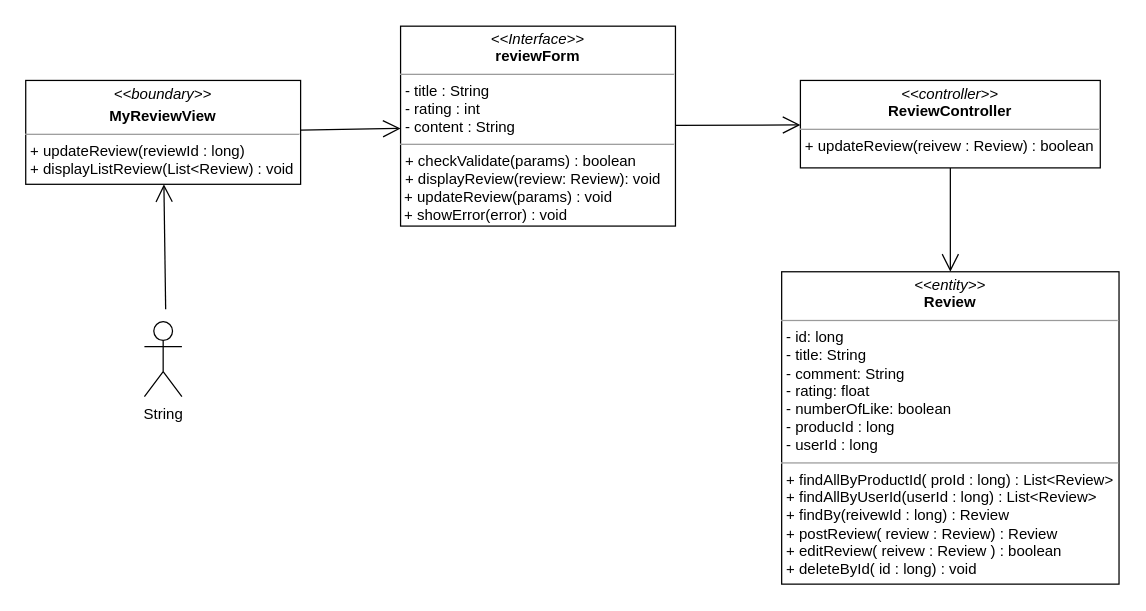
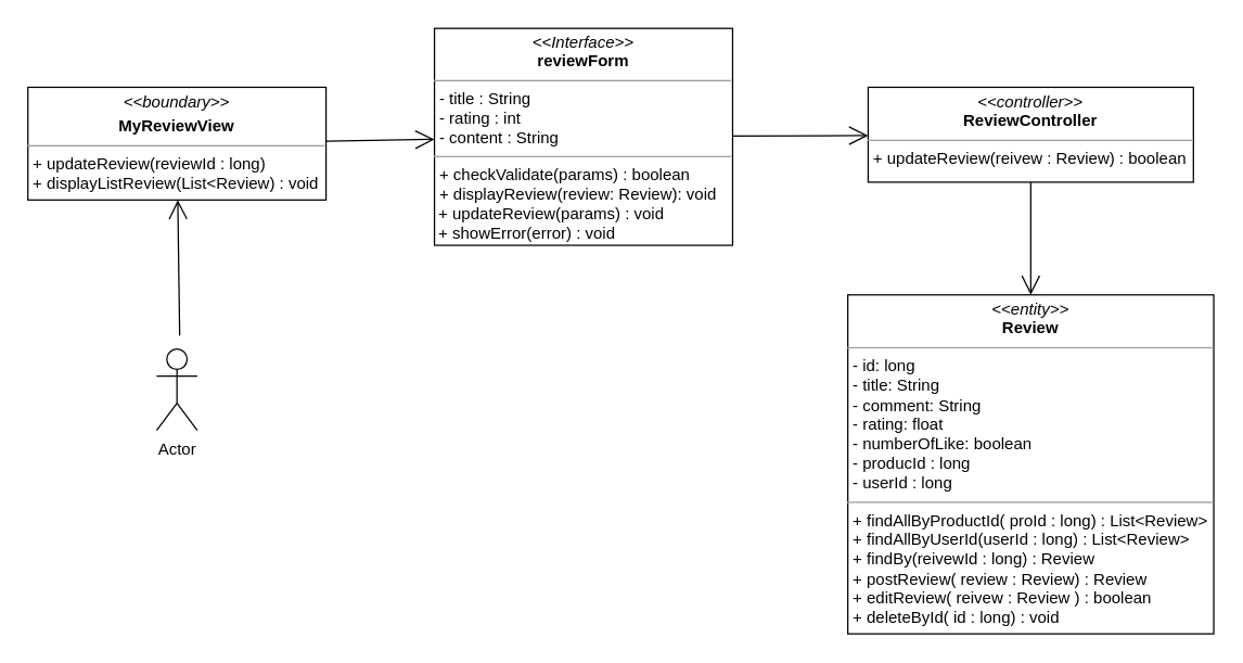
  <mxCell id="0" />
  <mxCell id="1" parent="0" />
  <mxCell id="2" value="" style="endArrow=open;endFill=1;endSize=12;html=1;" edge="1" parent="1" source="10" target="6"><mxGeometry width="160" relative="1" as="geometry"><mxPoint x="220" y="101.285" as="sourcePoint" /><mxPoint x="580" y="107" as="targetPoint" /></mxGeometry></mxCell>
  <mxCell id="3" value="&lt;p style=&quot;margin: 0px ; margin-top: 4px ; text-align: center&quot;&gt;&lt;i&gt;&amp;lt;&amp;lt;entity&amp;gt;&amp;gt;&lt;/i&gt;&lt;br&gt;&lt;b&gt;Review&lt;/b&gt;&lt;/p&gt;&lt;hr size=&quot;1&quot;&gt;&lt;p style=&quot;margin: 0px ; margin-left: 4px&quot;&gt;- id: long&lt;/p&gt;&lt;p style=&quot;margin: 0px ; margin-left: 4px&quot;&gt;- title: String&lt;br&gt;- comment: String&lt;/p&gt;&lt;p style=&quot;margin: 0px ; margin-left: 4px&quot;&gt;- rating: float&lt;/p&gt;&lt;p style=&quot;margin: 0px ; margin-left: 4px&quot;&gt;- numberOfLike: boolean&lt;/p&gt;&lt;p style=&quot;margin: 0px ; margin-left: 4px&quot;&gt;- producId : long&lt;/p&gt;&lt;p style=&quot;margin: 0px ; margin-left: 4px&quot;&gt;- userId : long&lt;/p&gt;&lt;hr size=&quot;1&quot;&gt;&lt;p style=&quot;margin: 0px 0px 0px 4px&quot;&gt;+ findAllByProductId( proId : long) : List&amp;lt;Review&amp;gt;&lt;/p&gt;&lt;p style=&quot;margin: 0px 0px 0px 4px&quot;&gt;+ findAllByUserId(userId : long) : List&amp;lt;Review&amp;gt;&lt;/p&gt;&lt;p style=&quot;margin: 0px 0px 0px 4px&quot;&gt;+ findBy(reivewId : long) : Review&lt;/p&gt;&lt;p style=&quot;margin: 0px 0px 0px 4px&quot;&gt;+ postReview( review : Review) : Review&lt;/p&gt;&lt;p style=&quot;margin: 0px 0px 0px 4px&quot;&gt;+ editReview( reivew : Review ) : boolean&lt;/p&gt;&lt;p style=&quot;margin: 0px 0px 0px 4px&quot;&gt;+ deleteById( id : long) : void&lt;/p&gt;" style="verticalAlign=top;align=left;overflow=fill;fontSize=12;fontFamily=Helvetica;html=1;" vertex="1" parent="1"><mxGeometry x="625" y="217" width="270" height="250" as="geometry" /></mxCell>
  <mxCell id="4" value="&lt;p style=&quot;margin: 0px ; margin-top: 4px ; text-align: center&quot;&gt;&lt;i&gt;&amp;lt;&amp;lt;controller&amp;gt;&amp;gt;&lt;/i&gt;&lt;br&gt;&lt;b&gt;ReviewController&lt;/b&gt;&lt;br&gt;&lt;/p&gt;&lt;hr size=&quot;1&quot;&gt;&lt;p style=&quot;margin: 0px ; margin-left: 4px&quot;&gt;&lt;span&gt;+ updateReview(reivew : Review) : boolean&lt;/span&gt;&lt;/p&gt;" style="verticalAlign=top;align=left;overflow=fill;fontSize=12;fontFamily=Helvetica;html=1;" vertex="1" parent="1"><mxGeometry x="640" y="63.88" width="240" height="69.99" as="geometry" /></mxCell>
  <mxCell id="5" value="" style="endArrow=open;endFill=1;endSize=12;html=1;strokeColor=#000000;" edge="1" parent="1" source="4" target="3"><mxGeometry width="160" relative="1" as="geometry"><mxPoint x="1260" y="457.008" as="sourcePoint" /><mxPoint x="1140" y="207" as="targetPoint" /></mxGeometry></mxCell>
  <mxCell id="6" value="&lt;p style=&quot;margin: 0px ; margin-top: 4px ; text-align: center&quot;&gt;&lt;i&gt;&amp;lt;&amp;lt;Interface&amp;gt;&amp;gt;&lt;/i&gt;&lt;br&gt;&lt;b&gt;reviewForm&lt;/b&gt;&lt;/p&gt;&lt;hr size=&quot;1&quot;&gt;&lt;p style=&quot;margin: 0px ; margin-left: 4px&quot;&gt;- title : String&lt;br&gt;- rating : int&lt;/p&gt;&lt;p style=&quot;margin: 0px ; margin-left: 4px&quot;&gt;- content : String&lt;/p&gt;&lt;hr size=&quot;1&quot;&gt;&lt;p style=&quot;margin: 0px ; margin-left: 4px&quot;&gt;+ checkValidate(params) : boolean&lt;br&gt;&lt;/p&gt;&lt;p style=&quot;margin: 0px ; margin-left: 4px&quot;&gt;+ displayReview(review: Review): void&lt;/p&gt;&amp;nbsp;+ updateReview(params) : void&lt;br&gt;&amp;nbsp;+ showError(error) : void" style="verticalAlign=top;align=left;overflow=fill;fontSize=12;fontFamily=Helvetica;html=1;" vertex="1" parent="1"><mxGeometry x="320" y="20.45" width="220" height="159.99" as="geometry" /></mxCell>
  <mxCell id="7" value="" style="endArrow=open;endFill=1;endSize=12;html=1;" edge="1" parent="1" source="6" target="4"><mxGeometry width="160" relative="1" as="geometry"><mxPoint x="460" y="147" as="sourcePoint" /><mxPoint x="620" y="147" as="targetPoint" /></mxGeometry></mxCell>
- <mxCell id="8" value="String" style="shape=umlActor;verticalLabelPosition=bottom;verticalAlign=top;html=1;" vertex="1" parent="1"><mxGeometry x="115" y="257" width="30" height="60" as="geometry" /></mxCell>
+ <mxCell id="8" value="Actor" style="shape=umlActor;verticalLabelPosition=bottom;verticalAlign=top;html=1;" vertex="1" parent="1"><mxGeometry x="115" y="257" width="30" height="60" as="geometry" /></mxCell>
  <mxCell id="9" value="" style="endArrow=open;endFill=1;endSize=12;html=1;" edge="1" parent="1" target="10"><mxGeometry width="160" relative="1" as="geometry"><mxPoint x="132" y="247" as="sourcePoint" /><mxPoint x="129.5" y="157" as="targetPoint" /></mxGeometry></mxCell>
  <mxCell id="10" value="&lt;p style=&quot;margin: 0px ; margin-top: 4px ; text-align: center&quot;&gt;&lt;i&gt;&amp;lt;&amp;lt;boundary&amp;gt;&amp;gt;&lt;/i&gt;&lt;/p&gt;&lt;p style=&quot;margin: 0px ; margin-top: 4px ; text-align: center&quot;&gt;&lt;b&gt;MyReviewView&lt;/b&gt;&lt;/p&gt;&lt;hr size=&quot;1&quot;&gt;&lt;p style=&quot;margin: 0px ; margin-left: 4px&quot;&gt;&lt;span&gt;+ updateReview(reviewId : long)&lt;/span&gt;&lt;/p&gt;&lt;p style=&quot;margin: 0px ; margin-left: 4px&quot;&gt;&lt;span&gt;+ displayListReview(List&amp;lt;Review) : void&amp;nbsp;&lt;/span&gt;&lt;br&gt;&lt;/p&gt;" style="verticalAlign=top;align=left;overflow=fill;fontSize=12;fontFamily=Helvetica;html=1;" vertex="1" parent="1"><mxGeometry x="20" y="63.88" width="220" height="83.12" as="geometry" /></mxCell>
